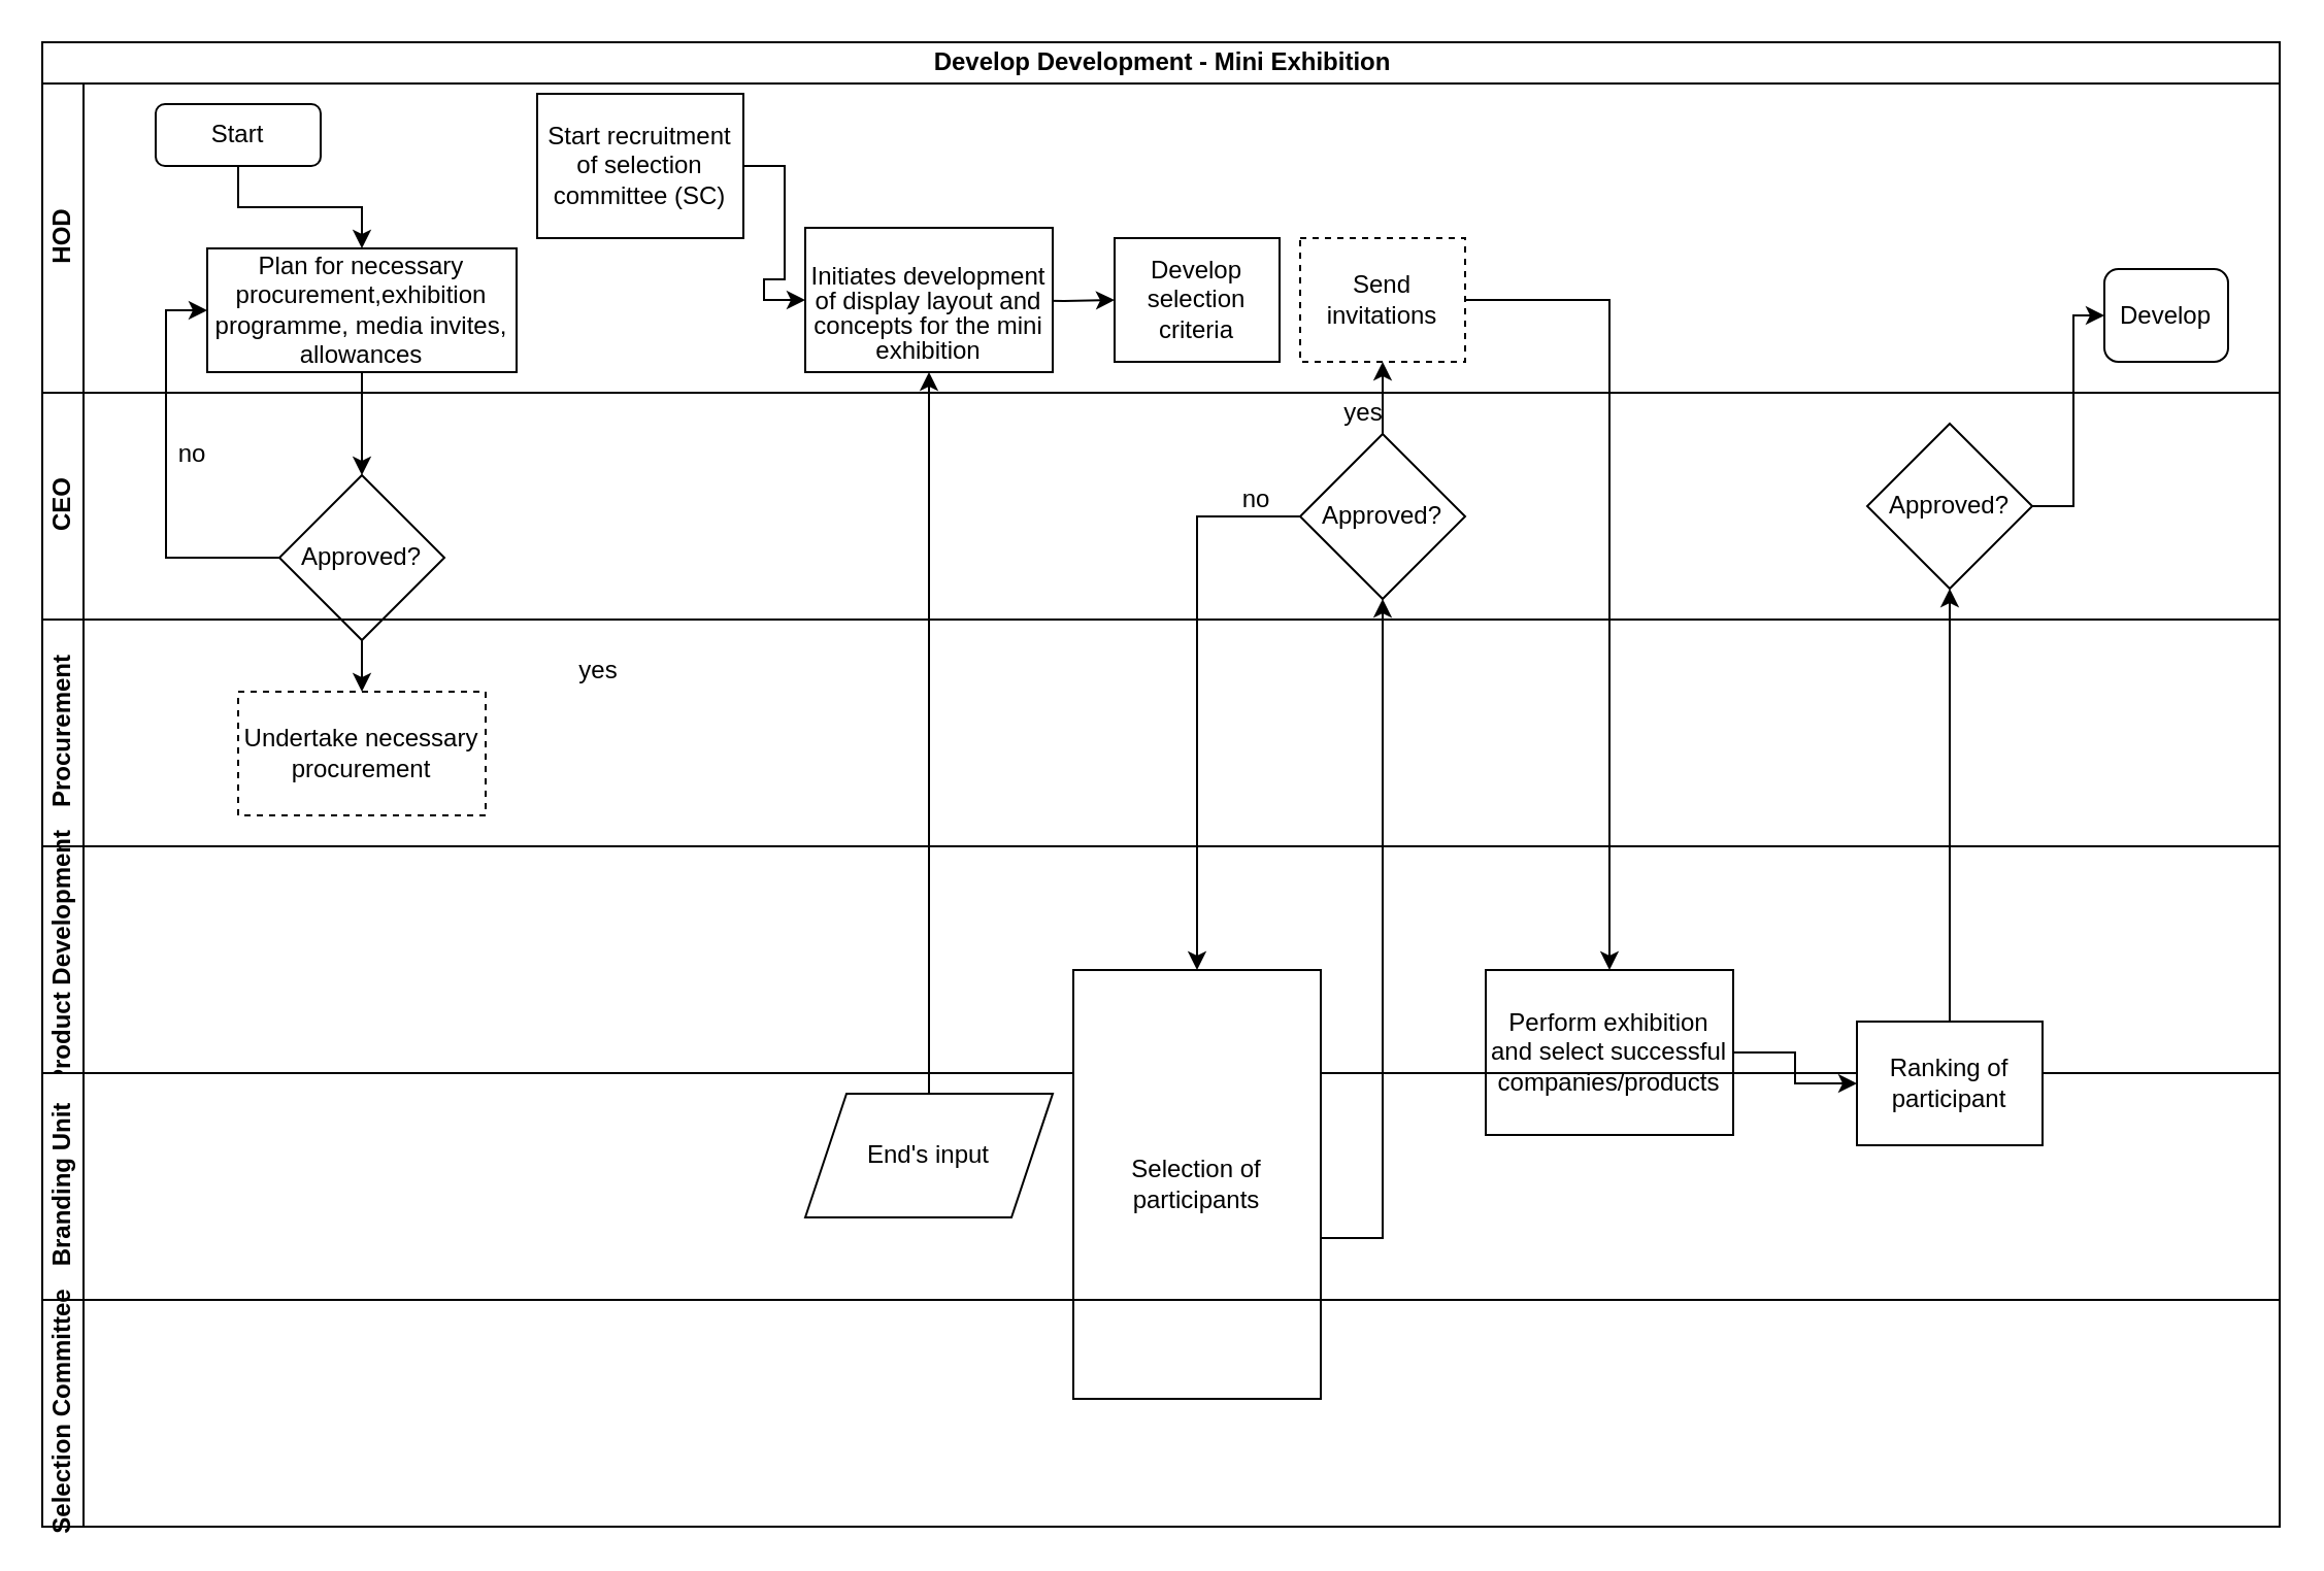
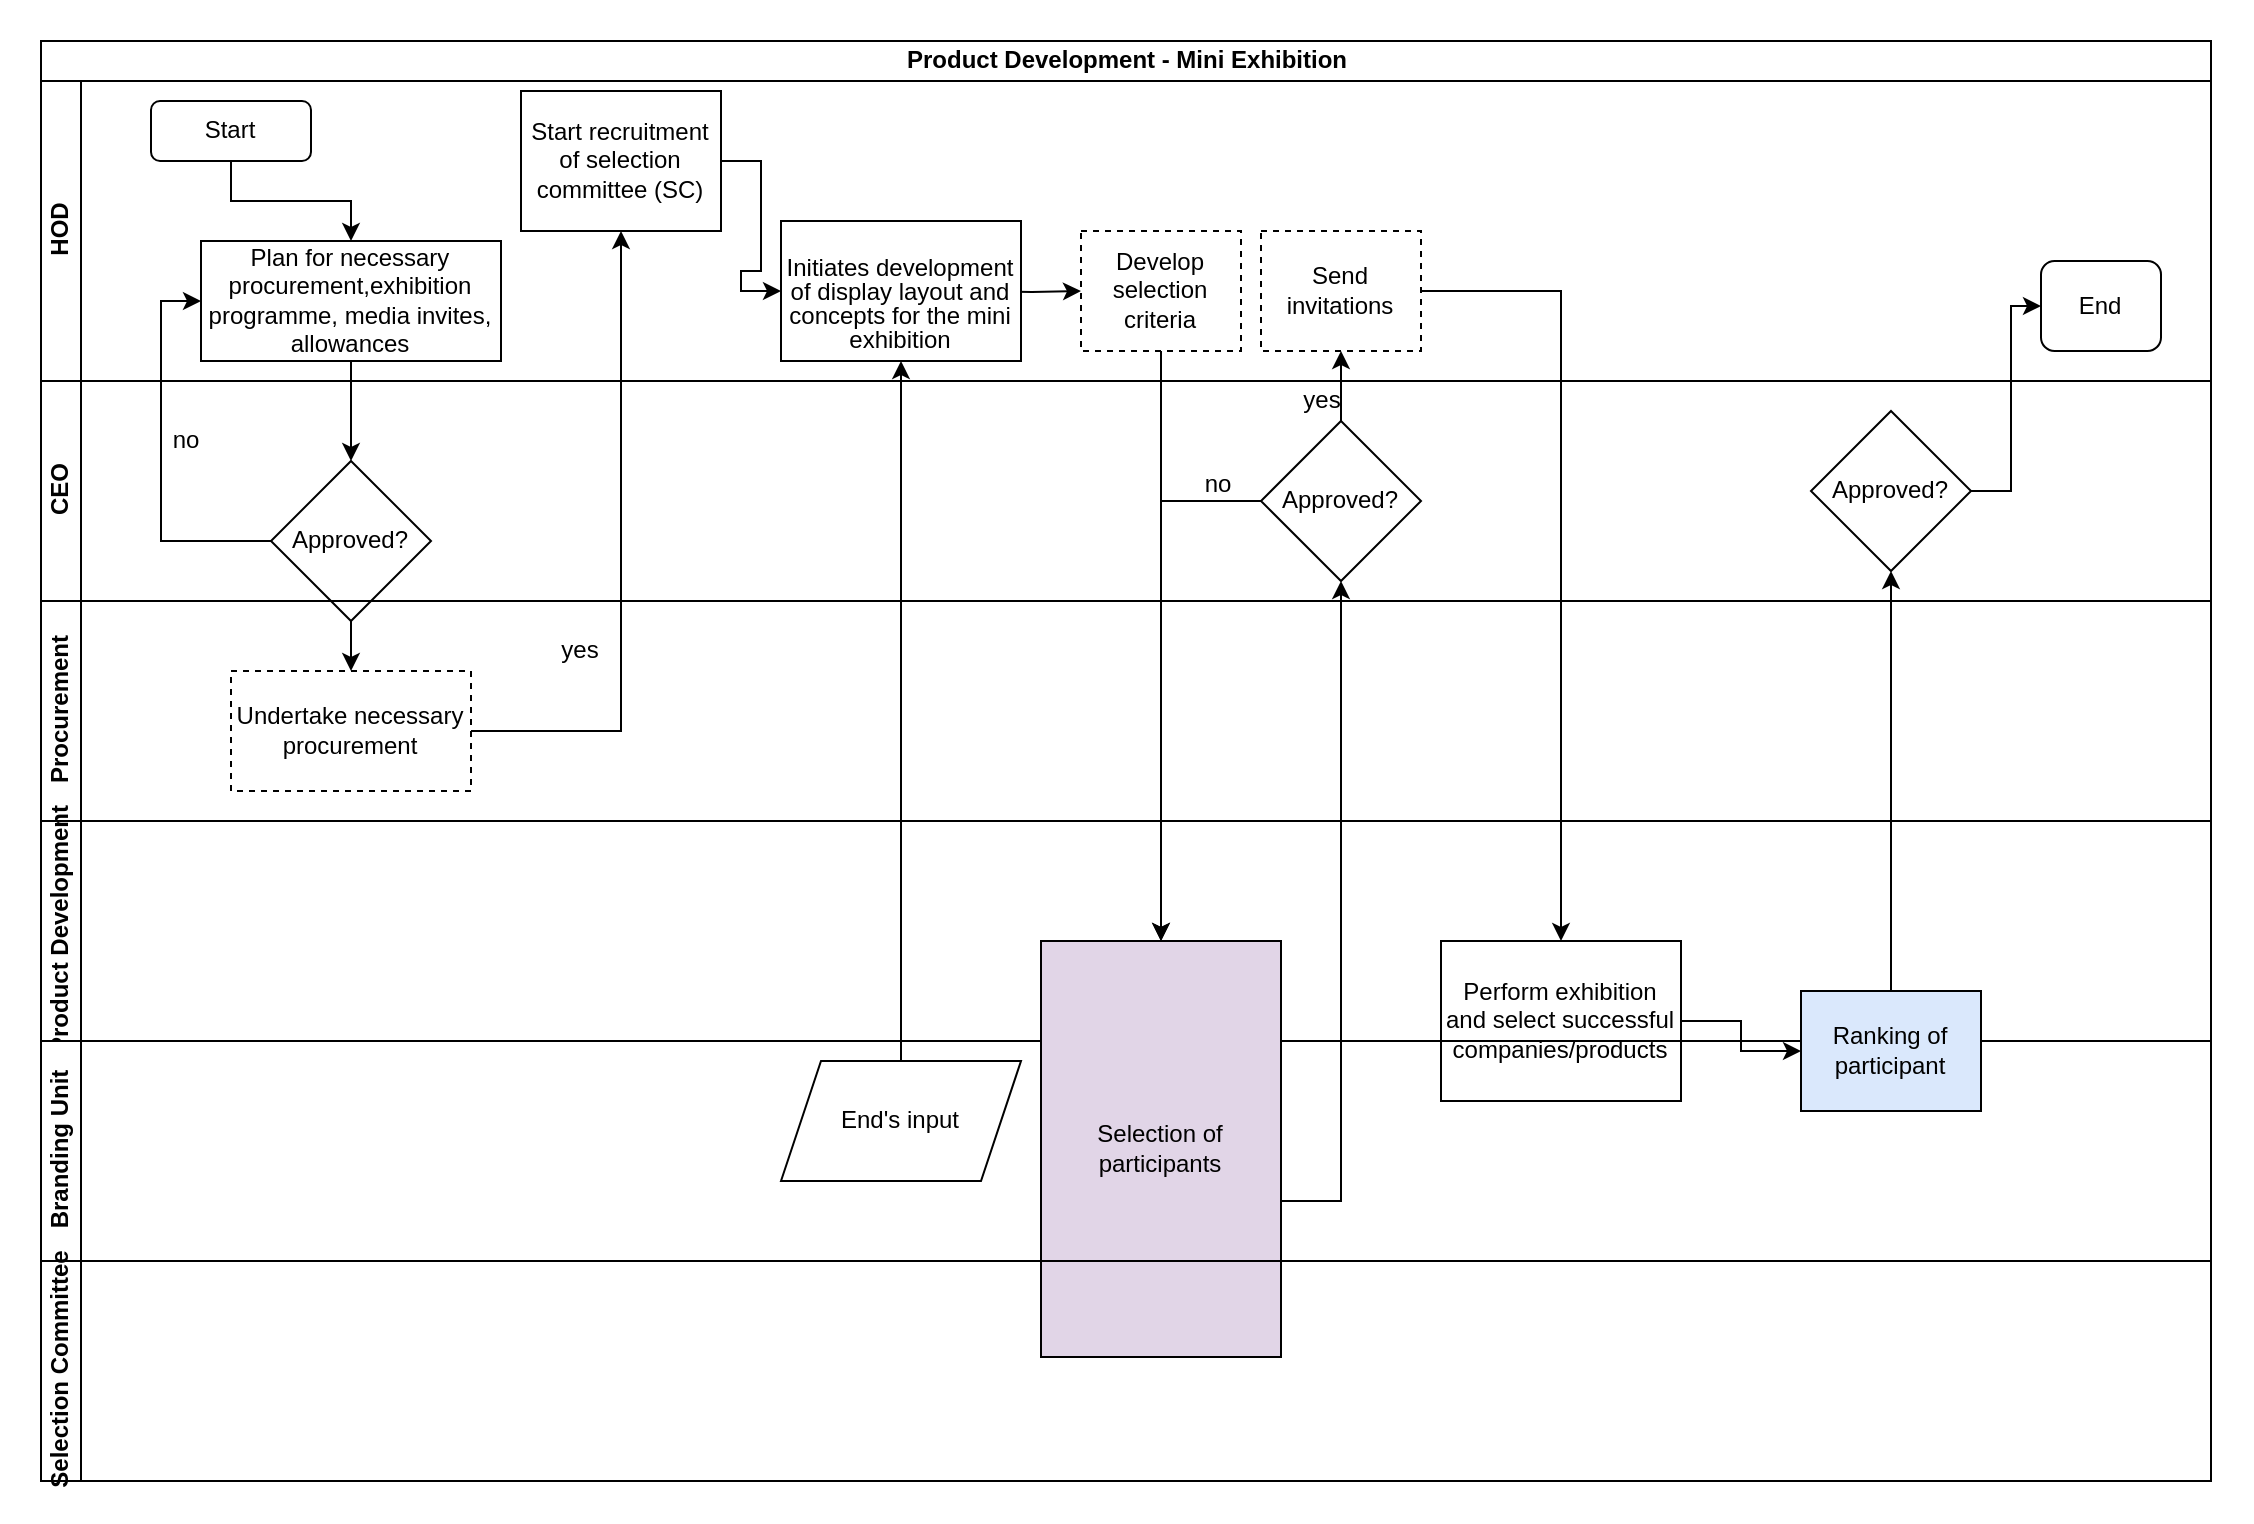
  <mxCell id="0" />
  <mxCell id="1" parent="0" />
- <mxCell id="2" value="Develop Development - Mini Exhibition" style="swimlane;html=1;childLayout=stackLayout;resizeParent=1;resizeParentMax=0;horizontal=1;startSize=20;horizontalStack=0;" vertex="1" parent="1"><mxGeometry x="20" y="20" width="1085" height="720" as="geometry" /></mxCell>
+ <mxCell id="2" value="Product Development - Mini Exhibition" style="swimlane;html=1;childLayout=stackLayout;resizeParent=1;resizeParentMax=0;horizontal=1;startSize=20;horizontalStack=0;" vertex="1" parent="1"><mxGeometry x="20" y="20" width="1085" height="720" as="geometry" /></mxCell>
  <mxCell id="3" value="HOD" style="swimlane;html=1;startSize=20;horizontal=0;" vertex="1" parent="2"><mxGeometry y="20" width="1085" height="150" as="geometry" /></mxCell>
  <mxCell id="4" value="Start" style="rounded=1;whiteSpace=wrap;html=1;" vertex="1" parent="3"><mxGeometry x="55" y="10" width="80" height="30" as="geometry" /></mxCell>
  <mxCell id="5" value="" style="edgeStyle=orthogonalEdgeStyle;rounded=0;orthogonalLoop=1;jettySize=auto;html=1;" edge="1" parent="3" target="7"><mxGeometry relative="1" as="geometry"><mxPoint x="470" y="105" as="sourcePoint" /></mxGeometry></mxCell>
  <mxCell id="6" value="Send invitations" style="whiteSpace=wrap;html=1;rounded=0;dashed=1;" vertex="1" parent="3"><mxGeometry x="610" y="75" width="80" height="60" as="geometry" /></mxCell>
- <mxCell id="7" value="Develop selection criteria" style="whiteSpace=wrap;html=1;rounded=0;" vertex="1" parent="3"><mxGeometry x="520" y="75" width="80" height="60" as="geometry" /></mxCell>
+ <mxCell id="7" value="Develop selection criteria" style="whiteSpace=wrap;html=1;rounded=0;dashed=1;" vertex="1" parent="3"><mxGeometry x="520" y="75" width="80" height="60" as="geometry" /></mxCell>
  <mxCell id="8" value="&lt;br/&gt;&lt;p style=&quot;margin-bottom: 0in ; line-height: 100%&quot;&gt;&lt;font face=&quot;Arial, serif&quot;&gt;&lt;span lang=&quot;en-US&quot;&gt;Initiates development of display layout and concepts for the mini exhibition&lt;/span&gt;&lt;/font&gt;&lt;/p&gt;&lt;br/&gt;" style="whiteSpace=wrap;html=1;rounded=0;" vertex="1" parent="3"><mxGeometry x="370" y="70" width="120" height="70" as="geometry" /></mxCell>
  <mxCell id="9" value="Start recruitment of selection committee (SC)" style="whiteSpace=wrap;html=1;rounded=0;" vertex="1" parent="3"><mxGeometry x="240" y="5" width="100" height="70" as="geometry" /></mxCell>
  <mxCell id="10" value="Plan for necessary procurement,exhibition programme, media invites, allowances" style="rounded=0;whiteSpace=wrap;html=1;" vertex="1" parent="3"><mxGeometry x="80" y="80" width="150" height="60" as="geometry" /></mxCell>
  <mxCell id="11" value="" style="edgeStyle=orthogonalEdgeStyle;rounded=0;orthogonalLoop=1;jettySize=auto;html=1;entryX=0.5;entryY=0;entryDx=0;entryDy=0;" edge="1" parent="3" source="4" target="10"><mxGeometry relative="1" as="geometry"><mxPoint x="140" y="80" as="targetPoint" /></mxGeometry></mxCell>
  <mxCell id="12" value="" style="edgeStyle=orthogonalEdgeStyle;rounded=0;orthogonalLoop=1;jettySize=auto;html=1;" edge="1" parent="3" source="9" target="8"><mxGeometry relative="1" as="geometry" /></mxCell>
- <mxCell id="13" value="Develop" style="rounded=1;whiteSpace=wrap;html=1;" vertex="1" parent="3"><mxGeometry x="1000" y="90" width="60" height="45" as="geometry" /></mxCell>
+ <mxCell id="13" value="End" style="rounded=1;whiteSpace=wrap;html=1;" vertex="1" parent="3"><mxGeometry x="1000" y="90" width="60" height="45" as="geometry" /></mxCell>
  <mxCell id="14" value="CEO" style="swimlane;html=1;startSize=20;horizontal=0;" vertex="1" parent="2"><mxGeometry y="170" width="1085" height="110" as="geometry" /></mxCell>
  <mxCell id="15" value="no" style="text;html=1;strokeColor=none;fillColor=none;align=center;verticalAlign=middle;whiteSpace=wrap;rounded=0;" vertex="1" parent="14"><mxGeometry x="53" y="20" width="40" height="20" as="geometry" /></mxCell>
  <mxCell id="16" value="no" style="text;html=1;strokeColor=none;fillColor=none;align=center;verticalAlign=middle;whiteSpace=wrap;rounded=0;" vertex="1" parent="14"><mxGeometry x="569" y="42" width="40" height="20" as="geometry" /></mxCell>
  <mxCell id="17" value="Approved?" style="rhombus;whiteSpace=wrap;html=1;rounded=0;" vertex="1" parent="14"><mxGeometry x="885" y="15" width="80" height="80" as="geometry" /></mxCell>
  <mxCell id="18" value="Approved?" style="rhombus;whiteSpace=wrap;html=1;rounded=0;" vertex="1" parent="14"><mxGeometry x="610" y="20" width="80" height="80" as="geometry" /></mxCell>
  <mxCell id="19" value="Approved?" style="rhombus;whiteSpace=wrap;html=1;rounded=0;" vertex="1" parent="14"><mxGeometry x="115" y="40" width="80" height="80" as="geometry" /></mxCell>
  <mxCell id="20" value="yes" style="text;html=1;strokeColor=none;fillColor=none;align=center;verticalAlign=middle;whiteSpace=wrap;rounded=0;" vertex="1" parent="14"><mxGeometry x="621" width="40" height="20" as="geometry" /></mxCell>
  <mxCell id="21" value="Procurement" style="swimlane;html=1;startSize=20;horizontal=0;" vertex="1" parent="2"><mxGeometry y="280" width="1085" height="110" as="geometry" /></mxCell>
  <mxCell id="22" value="yes" style="text;html=1;strokeColor=none;fillColor=none;align=center;verticalAlign=middle;whiteSpace=wrap;rounded=0;" vertex="1" parent="21"><mxGeometry x="250" y="15" width="40" height="20" as="geometry" /></mxCell>
  <mxCell id="23" value="Undertake necessary procurement" style="whiteSpace=wrap;html=1;rounded=0;dashed=1;" vertex="1" parent="21"><mxGeometry x="95" y="35" width="120" height="60" as="geometry" /></mxCell>
  <mxCell id="24" value="" style="edgeStyle=orthogonalEdgeStyle;rounded=0;orthogonalLoop=1;jettySize=auto;html=1;" edge="1" parent="2" source="10" target="19"><mxGeometry relative="1" as="geometry" /></mxCell>
  <mxCell id="25" value="" style="edgeStyle=orthogonalEdgeStyle;rounded=0;orthogonalLoop=1;jettySize=auto;html=1;" edge="1" parent="2" source="19" target="23"><mxGeometry relative="1" as="geometry" /></mxCell>
+ <mxCell id="26" value="" style="edgeStyle=orthogonalEdgeStyle;rounded=0;orthogonalLoop=1;jettySize=auto;html=1;" edge="1" parent="2" source="23" target="9"><mxGeometry relative="1" as="geometry" /></mxCell>
  <mxCell id="27" value="Product Development" style="swimlane;html=1;startSize=20;horizontal=0;" vertex="1" parent="2"><mxGeometry y="390" width="1085" height="110" as="geometry" /></mxCell>
  <mxCell id="28" value="Perform exhibition and select successful companies/products" style="whiteSpace=wrap;html=1;rounded=0;" vertex="1" parent="27"><mxGeometry x="700" y="60" width="120" height="80" as="geometry" /></mxCell>
  <mxCell id="29" value="Branding Unit" style="swimlane;html=1;startSize=20;horizontal=0;" vertex="1" parent="2"><mxGeometry y="500" width="1085" height="110" as="geometry" /></mxCell>
  <mxCell id="30" value="End's input" style="shape=parallelogram;perimeter=parallelogramPerimeter;whiteSpace=wrap;html=1;fixedSize=1;" vertex="1" parent="29"><mxGeometry x="370" y="10" width="120" height="60" as="geometry" /></mxCell>
- <mxCell id="31" value="Selection of participants" style="whiteSpace=wrap;html=1;rounded=0;" vertex="1" parent="29"><mxGeometry x="500" y="-50" width="120" height="208" as="geometry" /></mxCell>
+ <mxCell id="31" value="Selection of participants" style="whiteSpace=wrap;html=1;rounded=0;fillColor=#e1d5e7;" vertex="1" parent="29"><mxGeometry x="500" y="-50" width="120" height="208" as="geometry" /></mxCell>
  <mxCell id="32" value="" style="edgeStyle=orthogonalEdgeStyle;rounded=0;orthogonalLoop=1;jettySize=auto;html=1;entryX=0.5;entryY=1;entryDx=0;entryDy=0;" edge="1" parent="2" source="30" target="8"><mxGeometry relative="1" as="geometry"><mxPoint x="480" y="500" as="targetPoint" /></mxGeometry></mxCell>
  <mxCell id="33" value="" style="edgeStyle=orthogonalEdgeStyle;rounded=0;orthogonalLoop=1;jettySize=auto;html=1;entryX=0;entryY=0.5;entryDx=0;entryDy=0;" edge="1" parent="2" source="19" target="10"><mxGeometry relative="1" as="geometry"><mxPoint x="55" y="250" as="targetPoint" /><Array as="points"><mxPoint x="60" y="250" /><mxPoint x="60" y="130" /></Array></mxGeometry></mxCell>
  <mxCell id="34" value="Selection Committee" style="swimlane;html=1;startSize=20;horizontal=0;" vertex="1" parent="2"><mxGeometry y="610" width="1085" height="110" as="geometry" /></mxCell>
+ <mxCell id="35" value="" style="edgeStyle=orthogonalEdgeStyle;rounded=0;orthogonalLoop=1;jettySize=auto;html=1;" edge="1" parent="2" source="7" target="31"><mxGeometry relative="1" as="geometry" /></mxCell>
  <mxCell id="36" value="" style="edgeStyle=orthogonalEdgeStyle;rounded=0;orthogonalLoop=1;jettySize=auto;html=1;" edge="1" parent="2" source="31" target="18"><mxGeometry relative="1" as="geometry"><Array as="points"><mxPoint x="650" y="580" /></Array></mxGeometry></mxCell>
  <mxCell id="37" value="" style="edgeStyle=orthogonalEdgeStyle;rounded=0;orthogonalLoop=1;jettySize=auto;html=1;" edge="1" parent="2" source="18" target="6"><mxGeometry relative="1" as="geometry" /></mxCell>
  <mxCell id="38" value="" style="edgeStyle=orthogonalEdgeStyle;rounded=0;orthogonalLoop=1;jettySize=auto;html=1;entryX=0.5;entryY=0;entryDx=0;entryDy=0;" edge="1" parent="2" source="18" target="31"><mxGeometry relative="1" as="geometry"><mxPoint x="550" y="230" as="targetPoint" /><Array as="points"><mxPoint x="560" y="230" /></Array></mxGeometry></mxCell>
  <mxCell id="39" value="" style="edgeStyle=orthogonalEdgeStyle;rounded=0;orthogonalLoop=1;jettySize=auto;html=1;" edge="1" parent="2" source="6" target="28"><mxGeometry relative="1" as="geometry" /></mxCell>
  <mxCell id="40" value="" style="edgeStyle=orthogonalEdgeStyle;rounded=0;orthogonalLoop=1;jettySize=auto;html=1;entryX=0;entryY=0.5;entryDx=0;entryDy=0;" edge="1" parent="2" source="17" target="13"><mxGeometry relative="1" as="geometry"><mxPoint x="1025" y="225" as="targetPoint" /><Array as="points"><mxPoint x="985" y="225" /><mxPoint x="985" y="133" /></Array></mxGeometry></mxCell>
  <mxCell id="41" value="" style="edgeStyle=orthogonalEdgeStyle;rounded=0;orthogonalLoop=1;jettySize=auto;html=1;" edge="1" parent="1" source="42" target="17"><mxGeometry relative="1" as="geometry" /></mxCell>
- <mxCell id="42" value="Ranking of participant" style="whiteSpace=wrap;html=1;rounded=0;" vertex="1" parent="1"><mxGeometry x="900" y="495" width="90" height="60" as="geometry" /></mxCell>
+ <mxCell id="42" value="Ranking of participant" style="whiteSpace=wrap;html=1;rounded=0;fillColor=#dae8fc;" vertex="1" parent="1"><mxGeometry x="900" y="495" width="90" height="60" as="geometry" /></mxCell>
  <mxCell id="43" value="" style="edgeStyle=orthogonalEdgeStyle;rounded=0;orthogonalLoop=1;jettySize=auto;html=1;" edge="1" parent="1" source="28" target="42"><mxGeometry relative="1" as="geometry" /></mxCell>
